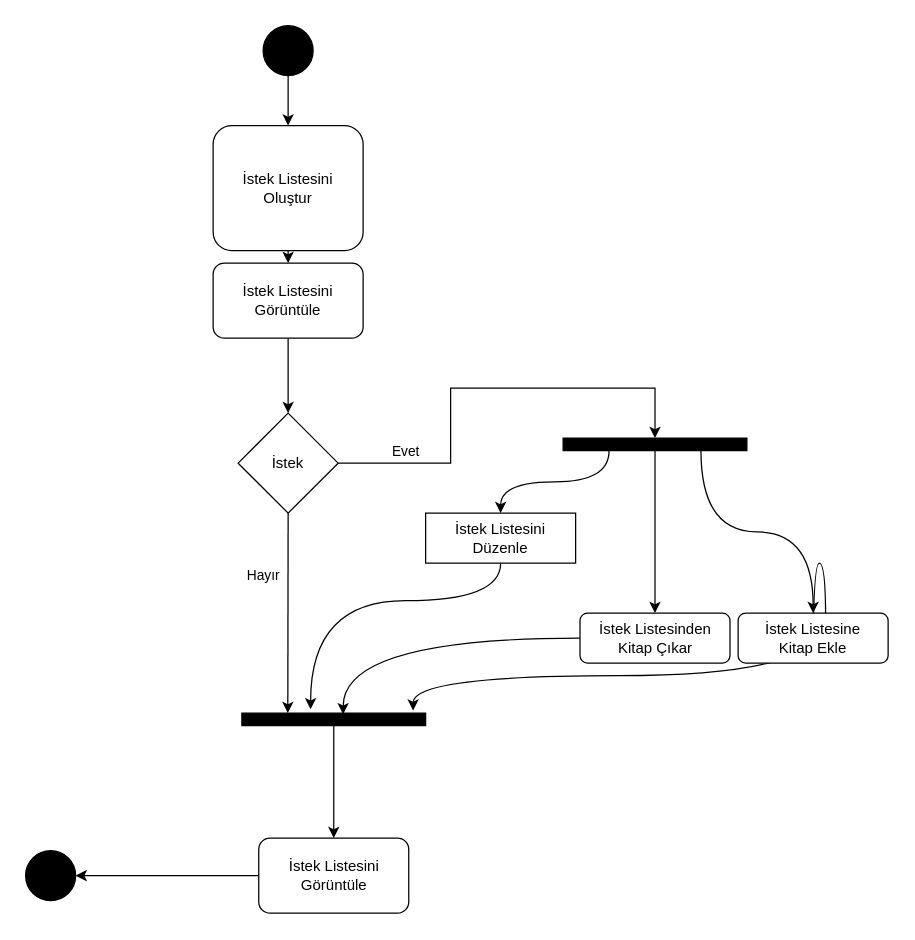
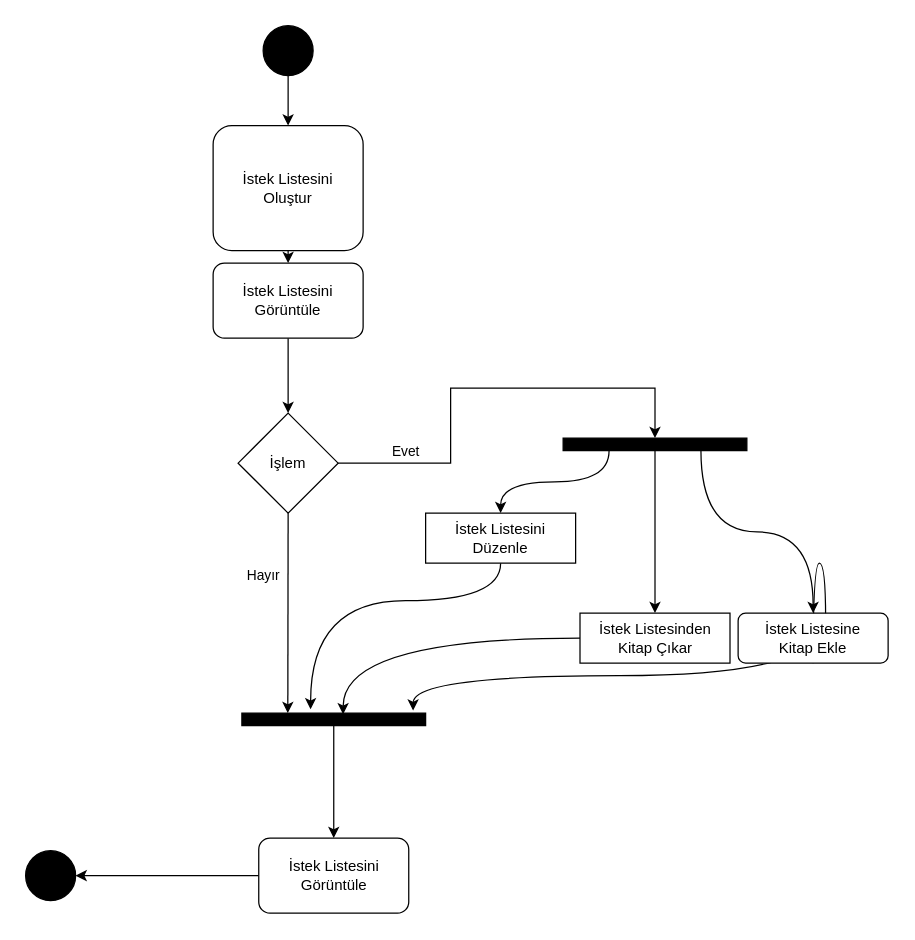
  <mxCell id="0" />
  <mxCell id="1" parent="0" />
  <mxCell id="2" style="edgeStyle=orthogonalEdgeStyle;rounded=0;orthogonalLoop=1;jettySize=auto;html=1;exitX=0.5;exitY=1;exitDx=0;exitDy=0;entryX=0.5;entryY=0;entryDx=0;entryDy=0;" edge="1" parent="1" source="3" target="6"><mxGeometry relative="1" as="geometry" /></mxCell>
  <mxCell id="3" value="" style="ellipse;whiteSpace=wrap;html=1;rounded=0;shadow=0;comic=0;labelBackgroundColor=none;strokeWidth=1;fillColor=#000000;fontFamily=Verdana;fontSize=12;align=center;" parent="1" vertex="1"><mxGeometry x="210" y="20" width="40" height="40" as="geometry" /></mxCell>
  <mxCell id="4" value="" style="ellipse;whiteSpace=wrap;html=1;rounded=0;shadow=0;comic=0;labelBackgroundColor=none;strokeWidth=1;fillColor=#000000;fontFamily=Verdana;fontSize=12;align=center;" vertex="1" parent="1"><mxGeometry x="20" y="680" width="40" height="40" as="geometry" /></mxCell>
  <mxCell id="5" style="edgeStyle=orthogonalEdgeStyle;rounded=0;orthogonalLoop=1;jettySize=auto;html=1;exitX=0.5;exitY=1;exitDx=0;exitDy=0;entryX=0.5;entryY=0;entryDx=0;entryDy=0;" edge="1" parent="1" source="6" target="8"><mxGeometry relative="1" as="geometry" /></mxCell>
  <mxCell id="6" value="İstek Listesini&lt;br&gt;Oluştur" style="rounded=1;whiteSpace=wrap;html=1;" vertex="1" parent="1"><mxGeometry x="170" y="100" width="120" height="100" as="geometry" /></mxCell>
  <mxCell id="7" style="edgeStyle=orthogonalEdgeStyle;rounded=0;orthogonalLoop=1;jettySize=auto;html=1;exitX=0.5;exitY=1;exitDx=0;exitDy=0;" edge="1" parent="1" source="8" target="12"><mxGeometry relative="1" as="geometry" /></mxCell>
  <mxCell id="8" value="İstek Listesini&lt;br&gt;Görüntüle" style="rounded=1;whiteSpace=wrap;html=1;" vertex="1" parent="1"><mxGeometry x="170" y="210" width="120" height="60" as="geometry" /></mxCell>
  <mxCell id="9" style="edgeStyle=orthogonalEdgeStyle;rounded=0;orthogonalLoop=1;jettySize=auto;html=1;exitX=1;exitY=0.5;exitDx=0;exitDy=0;entryX=0.5;entryY=0;entryDx=0;entryDy=0;" edge="1" parent="1" source="12" target="16"><mxGeometry relative="1" as="geometry" /></mxCell>
  <mxCell id="10" value="Evet" style="edgeLabel;html=1;align=center;verticalAlign=middle;resizable=0;points=[];" vertex="1" connectable="0" parent="9"><mxGeometry x="-0.094" relative="1" as="geometry"><mxPoint x="-47" y="50" as="offset" /></mxGeometry></mxCell>
  <mxCell id="11" value="Hayır" style="edgeStyle=orthogonalEdgeStyle;curved=1;orthogonalLoop=1;jettySize=auto;html=1;exitX=0.5;exitY=1;exitDx=0;exitDy=0;entryX=0.25;entryY=0;entryDx=0;entryDy=0;" edge="1" parent="1" source="12" target="24"><mxGeometry x="-0.376" y="-20" relative="1" as="geometry"><mxPoint as="offset" /></mxGeometry></mxCell>
- <mxCell id="12" value="İstek" style="rhombus;whiteSpace=wrap;html=1;" vertex="1" parent="1"><mxGeometry x="190" y="330" width="80" height="80" as="geometry" /></mxCell>
+ <mxCell id="12" value="İşlem" style="rhombus;whiteSpace=wrap;html=1;" vertex="1" parent="1"><mxGeometry x="190" y="330" width="80" height="80" as="geometry" /></mxCell>
  <mxCell id="13" style="edgeStyle=orthogonalEdgeStyle;orthogonalLoop=1;jettySize=auto;html=1;exitX=0.25;exitY=1;exitDx=0;exitDy=0;entryX=0.5;entryY=0;entryDx=0;entryDy=0;curved=1;" edge="1" parent="1" source="16" target="18"><mxGeometry relative="1" as="geometry" /></mxCell>
  <mxCell id="14" style="edgeStyle=orthogonalEdgeStyle;curved=1;orthogonalLoop=1;jettySize=auto;html=1;exitX=0.5;exitY=1;exitDx=0;exitDy=0;entryX=0.5;entryY=0;entryDx=0;entryDy=0;" edge="1" parent="1" source="16" target="20"><mxGeometry relative="1" as="geometry" /></mxCell>
  <mxCell id="15" style="edgeStyle=orthogonalEdgeStyle;curved=1;orthogonalLoop=1;jettySize=auto;html=1;exitX=0.75;exitY=1;exitDx=0;exitDy=0;entryX=0.5;entryY=0;entryDx=0;entryDy=0;" edge="1" parent="1" source="16" target="22"><mxGeometry relative="1" as="geometry" /></mxCell>
  <mxCell id="16" value="" style="whiteSpace=wrap;html=1;rounded=0;shadow=0;comic=0;labelBackgroundColor=none;strokeWidth=1;fontFamily=Verdana;fontSize=12;align=center;rotation=0;fillColor=#000000;" vertex="1" parent="1"><mxGeometry x="450" y="350" width="147" height="10" as="geometry" /></mxCell>
  <mxCell id="17" style="edgeStyle=orthogonalEdgeStyle;curved=1;orthogonalLoop=1;jettySize=auto;html=1;exitX=0.5;exitY=1;exitDx=0;exitDy=0;entryX=0.374;entryY=-0.3;entryDx=0;entryDy=0;entryPerimeter=0;" edge="1" parent="1" source="18" target="24"><mxGeometry relative="1" as="geometry"><Array as="points"><mxPoint x="400" y="480" /><mxPoint x="248" y="480" /></Array></mxGeometry></mxCell>
  <mxCell id="18" value="İstek Listesini&lt;br&gt;Düzenle" style="whiteSpace=wrap;html=1;rounded=0;" vertex="1" parent="1"><mxGeometry x="340" y="410" width="120" height="40" as="geometry" /></mxCell>
  <mxCell id="19" style="edgeStyle=orthogonalEdgeStyle;curved=1;orthogonalLoop=1;jettySize=auto;html=1;exitX=0;exitY=0.5;exitDx=0;exitDy=0;entryX=0.551;entryY=0.1;entryDx=0;entryDy=0;entryPerimeter=0;strokeColor=#000000;" edge="1" parent="1" source="20" target="24"><mxGeometry relative="1" as="geometry" /></mxCell>
- <mxCell id="20" value="İstek Listesinden&lt;br&gt;Kitap Çıkar" style="rounded=1;whiteSpace=wrap;html=1;" vertex="1" parent="1"><mxGeometry x="463.5" y="490" width="120" height="40" as="geometry" /></mxCell>
+ <mxCell id="20" value="İstek Listesinden&lt;br&gt;Kitap Çıkar" style="whiteSpace=wrap;html=1;rounded=0;" vertex="1" parent="1"><mxGeometry x="463.5" y="490" width="120" height="40" as="geometry" /></mxCell>
  <mxCell id="21" style="edgeStyle=orthogonalEdgeStyle;curved=1;orthogonalLoop=1;jettySize=auto;html=1;exitX=0.5;exitY=1;exitDx=0;exitDy=0;entryX=0.932;entryY=-0.2;entryDx=0;entryDy=0;entryPerimeter=0;strokeColor=#000000;" edge="1" parent="1" source="22" target="24"><mxGeometry relative="1" as="geometry"><Array as="points"><mxPoint x="660" y="450" /><mxPoint x="660" y="540" /><mxPoint x="330" y="540" /></Array></mxGeometry></mxCell>
  <mxCell id="22" value="İstek Listesine&lt;br&gt;Kitap Ekle" style="rounded=1;whiteSpace=wrap;html=1;" vertex="1" parent="1"><mxGeometry x="590" y="490" width="120" height="40" as="geometry" /></mxCell>
  <mxCell id="23" style="edgeStyle=orthogonalEdgeStyle;curved=1;orthogonalLoop=1;jettySize=auto;html=1;exitX=0.5;exitY=1;exitDx=0;exitDy=0;entryX=0.5;entryY=0;entryDx=0;entryDy=0;" edge="1" parent="1" source="24" target="26"><mxGeometry relative="1" as="geometry" /></mxCell>
  <mxCell id="24" value="" style="whiteSpace=wrap;html=1;rounded=0;shadow=0;comic=0;labelBackgroundColor=none;strokeWidth=1;fontFamily=Verdana;fontSize=12;align=center;rotation=0;fillColor=#000000;" vertex="1" parent="1"><mxGeometry x="193" y="570" width="147" height="10" as="geometry" /></mxCell>
  <mxCell id="25" style="edgeStyle=orthogonalEdgeStyle;curved=1;orthogonalLoop=1;jettySize=auto;html=1;exitX=0;exitY=0.5;exitDx=0;exitDy=0;entryX=1;entryY=0.5;entryDx=0;entryDy=0;strokeColor=#000000;" edge="1" parent="1" source="26" target="4"><mxGeometry relative="1" as="geometry" /></mxCell>
  <mxCell id="26" value="İstek Listesini&lt;br&gt;Görüntüle" style="rounded=1;whiteSpace=wrap;html=1;" vertex="1" parent="1"><mxGeometry x="206.5" y="670" width="120" height="60" as="geometry" /></mxCell>
